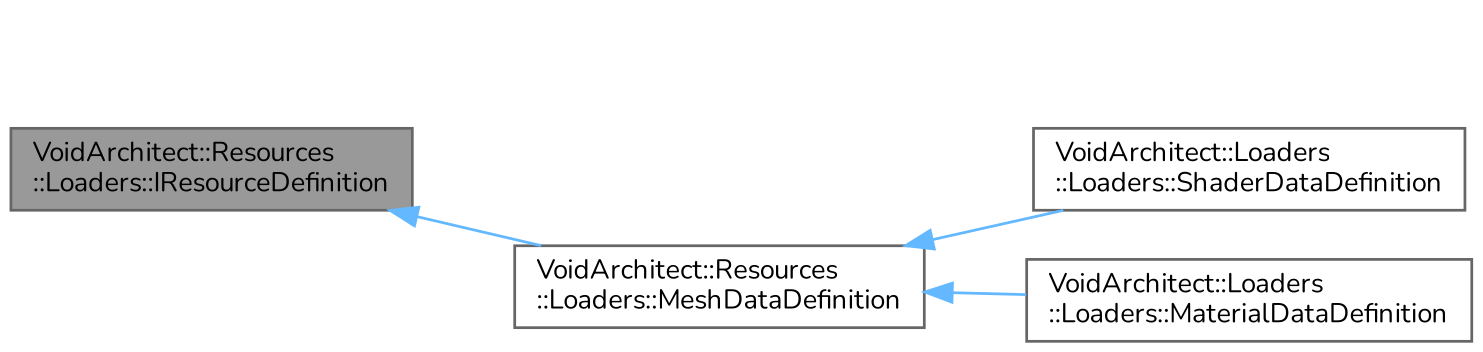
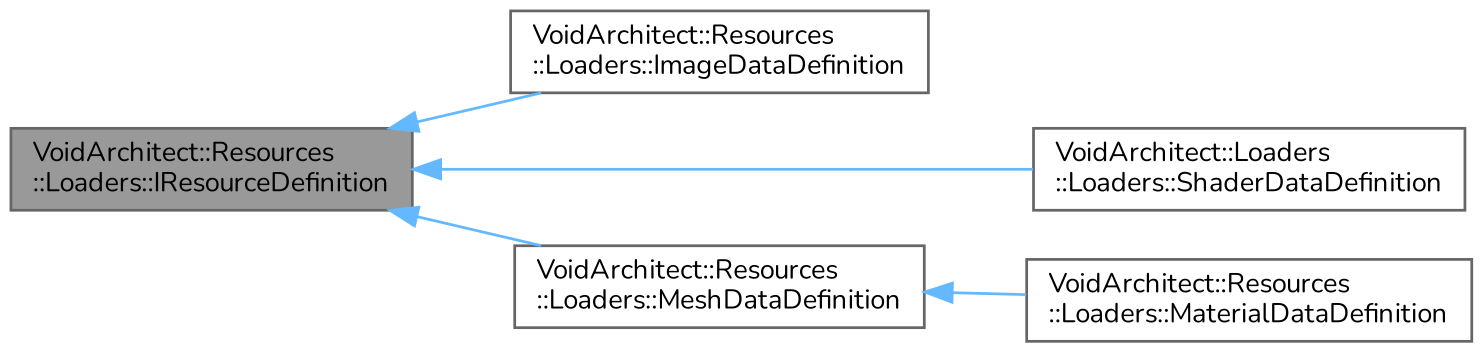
  digraph {
    fontname=Nunito
    rankdir=LR
    node [color=gray40 fillcolor=white fontname=Nunito fontsize=10 shape=box style=filled]
    edge [color=steelblue1 dir=back fontname=Nunito fontsize=10 labelfontname=Helvetica labelfontsize=10 style=solid]
    n1 [fillcolor=grey60 fontcolor=black height=0.2 label="VoidArchitect::Resources\l::Loaders::IResourceDefinition" width=0.4]
+   n2 [height=0.2 label="VoidArchitect::Resources\l::Loaders::ImageDataDefinition" width=0.4]
    n3 [height=0.2 label="VoidArchitect::Resources\l::Loaders::MeshDataDefinition" width=0.4]
    n4 [height=0.2 label="VoidArchitect::Loaders\l::Loaders::ShaderDataDefinition" width=0.4]
-   n5 [height=0.2 label="VoidArchitect::Loaders\l::Loaders::MaterialDataDefinition" width=0.4]
+   n5 [height=0.2 label="VoidArchitect::Resources\l::Loaders::MaterialDataDefinition" width=0.4]
+   n1 -> n2
    n1 -> n3
-   n3 -> n4
+   n1 -> n4
    n3 -> n5
  }
